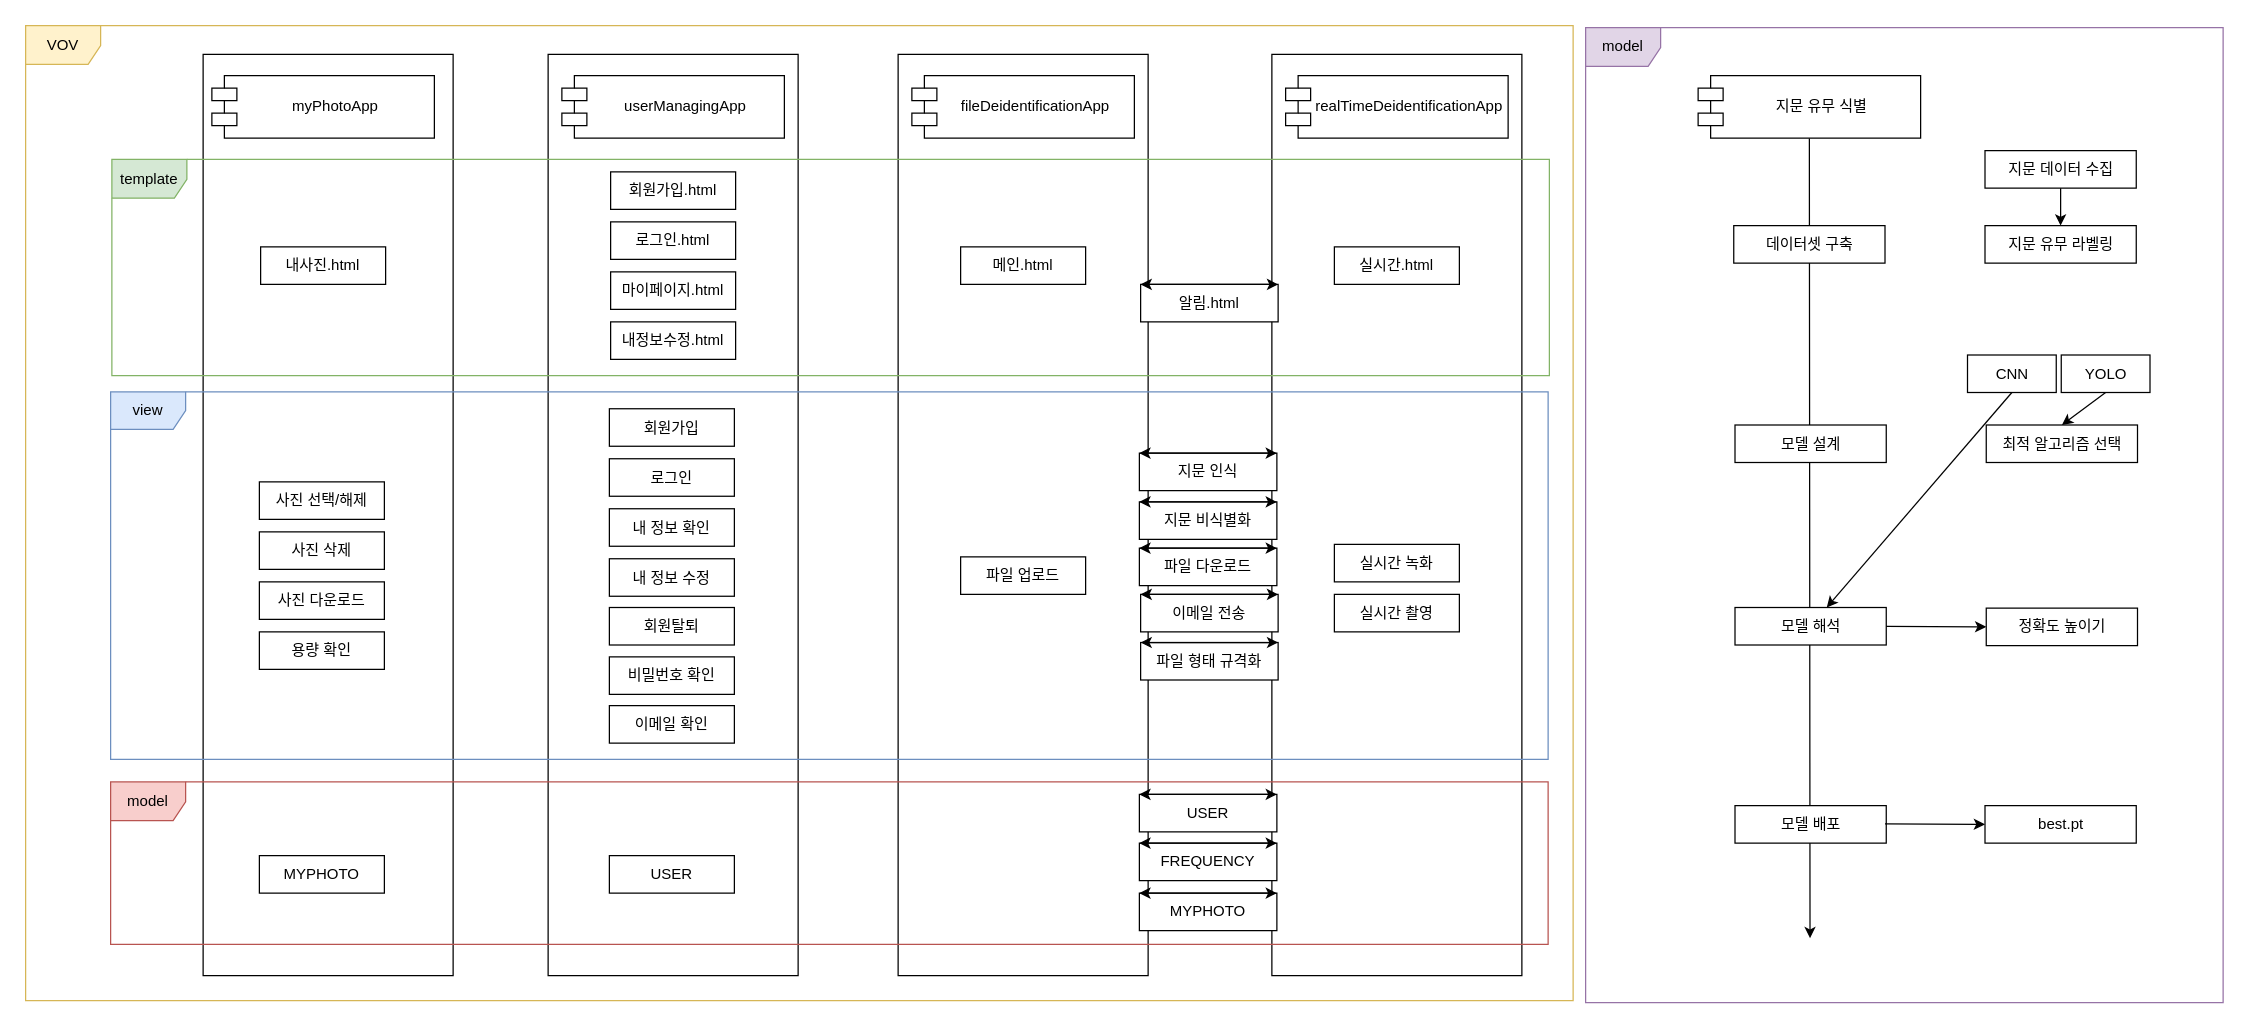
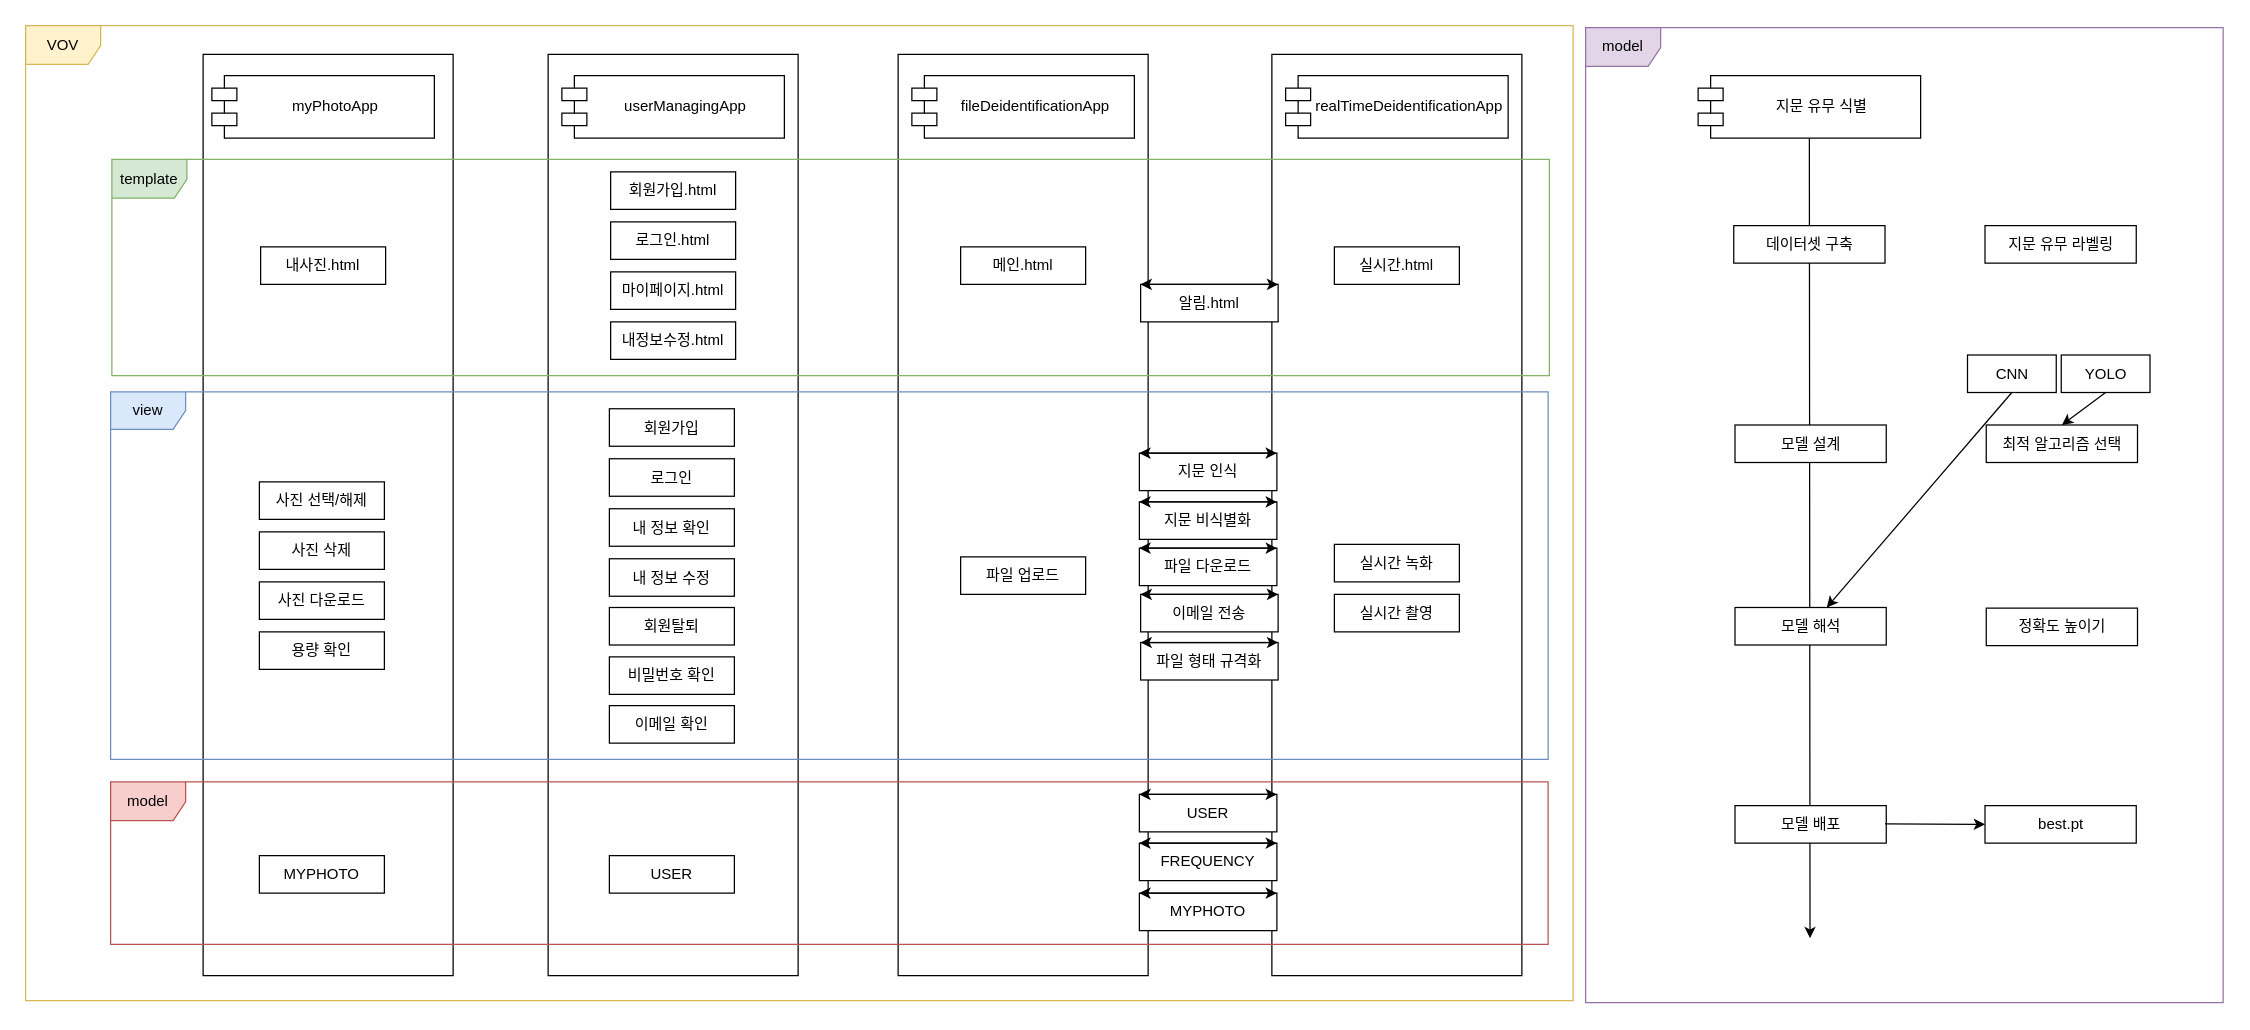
  <mxCell id="0" />
  <mxCell id="1" parent="0" />
  <mxCell id="2" value="model" style="shape=umlFrame;whiteSpace=wrap;html=1;pointerEvents=0;strokeColor=#9673a6;width=60;height=31;fillColor=#e1d5e7;" parent="1" vertex="1"><mxGeometry x="1268" y="21.5" width="510" height="780" as="geometry" /></mxCell>
  <mxCell id="3" value="" style="rounded=0;whiteSpace=wrap;html=1;fillColor=none;strokeColor=#000000;" parent="1" vertex="1"><mxGeometry x="162" y="43" width="200" height="737" as="geometry" /></mxCell>
  <mxCell id="4" value="" style="rounded=0;whiteSpace=wrap;html=1;fillColor=none;strokeColor=#000000;" parent="1" vertex="1"><mxGeometry x="438" y="43" width="200" height="737" as="geometry" /></mxCell>
  <mxCell id="5" value="" style="rounded=0;whiteSpace=wrap;html=1;fillColor=none;strokeColor=#000000;" parent="1" vertex="1"><mxGeometry x="718" y="43" width="200" height="737" as="geometry" /></mxCell>
  <mxCell id="6" value="" style="rounded=0;whiteSpace=wrap;html=1;fillColor=none;strokeColor=#000000;" parent="1" vertex="1"><mxGeometry x="1017" y="43" width="200" height="737" as="geometry" /></mxCell>
  <mxCell id="7" value="template" style="shape=umlFrame;whiteSpace=wrap;html=1;pointerEvents=0;strokeColor=#82b366;width=60;height=31;fillColor=#d5e8d4;" parent="1" vertex="1"><mxGeometry x="89" y="127" width="1150" height="173" as="geometry" /></mxCell>
  <mxCell id="8" value="myPhotoApp" style="shape=module;align=left;spacingLeft=20;align=center;verticalAlign=middle;whiteSpace=wrap;html=1;" parent="1" vertex="1"><mxGeometry x="169" y="60" width="178" height="50" as="geometry" /></mxCell>
  <mxCell id="9" value="userManagingApp" style="shape=module;align=left;spacingLeft=20;align=center;verticalAlign=middle;whiteSpace=wrap;html=1;" parent="1" vertex="1"><mxGeometry x="449" y="60" width="178" height="50" as="geometry" /></mxCell>
  <mxCell id="10" value="fileDeidentificationApp" style="shape=module;align=left;spacingLeft=20;align=center;verticalAlign=middle;whiteSpace=wrap;html=1;" parent="1" vertex="1"><mxGeometry x="729" y="60" width="178" height="50" as="geometry" /></mxCell>
  <mxCell id="11" value="realTimeDeidentificationApp" style="shape=module;align=left;spacingLeft=20;align=center;verticalAlign=middle;whiteSpace=wrap;html=1;" parent="1" vertex="1"><mxGeometry x="1028" y="60" width="178" height="50" as="geometry" /></mxCell>
  <mxCell id="12" value="내사진.html" style="html=1;whiteSpace=wrap;" parent="1" vertex="1"><mxGeometry x="208" y="197" width="100" height="30" as="geometry" /></mxCell>
  <mxCell id="13" value="실시간.html" style="html=1;whiteSpace=wrap;" parent="1" vertex="1"><mxGeometry x="1067" y="197" width="100" height="30" as="geometry" /></mxCell>
  <mxCell id="14" value="메인.html" style="html=1;whiteSpace=wrap;" parent="1" vertex="1"><mxGeometry x="768" y="197" width="100" height="30" as="geometry" /></mxCell>
  <mxCell id="15" value="회원가입.html" style="html=1;whiteSpace=wrap;" parent="1" vertex="1"><mxGeometry x="488" y="137" width="100" height="30" as="geometry" /></mxCell>
  <mxCell id="16" value="로그인.html" style="html=1;whiteSpace=wrap;" parent="1" vertex="1"><mxGeometry x="488" y="177" width="100" height="30" as="geometry" /></mxCell>
  <mxCell id="17" value="마이페이지.html" style="html=1;whiteSpace=wrap;" parent="1" vertex="1"><mxGeometry x="488" y="217" width="100" height="30" as="geometry" /></mxCell>
  <mxCell id="18" value="내정보수정.html" style="html=1;whiteSpace=wrap;" parent="1" vertex="1"><mxGeometry x="488" y="257" width="100" height="30" as="geometry" /></mxCell>
  <mxCell id="19" value="사진 선택/해제" style="html=1;whiteSpace=wrap;" parent="1" vertex="1"><mxGeometry x="207" y="385" width="100" height="30" as="geometry" /></mxCell>
  <mxCell id="20" value="사진 삭제" style="html=1;whiteSpace=wrap;" parent="1" vertex="1"><mxGeometry x="207" y="425" width="100" height="30" as="geometry" /></mxCell>
  <mxCell id="21" value="사진 다운로드" style="html=1;whiteSpace=wrap;" parent="1" vertex="1"><mxGeometry x="207" y="465" width="100" height="30" as="geometry" /></mxCell>
  <mxCell id="22" value="용량 확인" style="html=1;whiteSpace=wrap;" parent="1" vertex="1"><mxGeometry x="207" y="505" width="100" height="30" as="geometry" /></mxCell>
  <mxCell id="23" value="실시간 녹화" style="html=1;whiteSpace=wrap;" parent="1" vertex="1"><mxGeometry x="1067" y="435" width="100" height="30" as="geometry" /></mxCell>
  <mxCell id="24" value="실시간 촬영" style="html=1;whiteSpace=wrap;" parent="1" vertex="1"><mxGeometry x="1067" y="475" width="100" height="30" as="geometry" /></mxCell>
  <mxCell id="25" value="파일 업로드" style="html=1;whiteSpace=wrap;" parent="1" vertex="1"><mxGeometry x="768" y="445" width="100" height="30" as="geometry" /></mxCell>
  <mxCell id="26" value="회원가입" style="html=1;whiteSpace=wrap;" parent="1" vertex="1"><mxGeometry x="487" y="326.5" width="100" height="30" as="geometry" /></mxCell>
  <mxCell id="27" value="로그인" style="html=1;whiteSpace=wrap;" parent="1" vertex="1"><mxGeometry x="487" y="366.5" width="100" height="30" as="geometry" /></mxCell>
  <mxCell id="28" value="내 정보 확인" style="html=1;whiteSpace=wrap;" parent="1" vertex="1"><mxGeometry x="487" y="406.5" width="100" height="30" as="geometry" /></mxCell>
  <mxCell id="29" value="내 정보 수정" style="html=1;whiteSpace=wrap;" parent="1" vertex="1"><mxGeometry x="487" y="446.5" width="100" height="30" as="geometry" /></mxCell>
  <mxCell id="30" value="회원탈퇴" style="html=1;whiteSpace=wrap;" parent="1" vertex="1"><mxGeometry x="487" y="485.5" width="100" height="30" as="geometry" /></mxCell>
  <mxCell id="31" value="MYPHOTO" style="html=1;whiteSpace=wrap;" parent="1" vertex="1"><mxGeometry x="207" y="684" width="100" height="30" as="geometry" /></mxCell>
  <mxCell id="32" value="USER" style="html=1;whiteSpace=wrap;" parent="1" vertex="1"><mxGeometry x="487" y="684" width="100" height="30" as="geometry" /></mxCell>
  <mxCell id="33" value="VOV" style="shape=umlFrame;whiteSpace=wrap;html=1;pointerEvents=0;strokeColor=#d6b656;width=60;height=31;fillColor=#fff2cc;" parent="1" vertex="1"><mxGeometry x="20" width="1238" height="780" as="geometry" y="20" /></mxCell>
  <mxCell id="34" value="FREQUENCY" style="html=1;whiteSpace=wrap;" parent="1" vertex="1"><mxGeometry x="911" y="674" width="110" height="30" as="geometry" /></mxCell>
  <mxCell id="35" value="" style="endArrow=classic;startArrow=classic;html=1;rounded=0;entryX=1;entryY=0;entryDx=0;entryDy=0;exitX=0;exitY=0;exitDx=0;exitDy=0;" parent="1" source="34" target="34" edge="1"><mxGeometry width="50" height="50" relative="1" as="geometry"><mxPoint x="911" y="674" as="sourcePoint" /><mxPoint x="1015.2" y="674" as="targetPoint" /></mxGeometry></mxCell>
  <mxCell id="36" value="MYPHOTO" style="html=1;whiteSpace=wrap;" parent="1" vertex="1"><mxGeometry x="911" y="714" width="110" height="30" as="geometry" /></mxCell>
  <mxCell id="37" value="" style="endArrow=classic;startArrow=classic;html=1;rounded=0;entryX=1;entryY=0;entryDx=0;entryDy=0;exitX=0;exitY=0;exitDx=0;exitDy=0;" parent="1" source="36" target="36" edge="1"><mxGeometry width="50" height="50" relative="1" as="geometry"><mxPoint x="911" y="714" as="sourcePoint" /><mxPoint x="1015.2" y="714" as="targetPoint" /></mxGeometry></mxCell>
  <mxCell id="38" value="파일 다운로드" style="html=1;whiteSpace=wrap;" parent="1" vertex="1"><mxGeometry x="911" y="438" width="110" height="30" as="geometry" /></mxCell>
  <mxCell id="39" value="" style="endArrow=classic;startArrow=classic;html=1;rounded=0;exitX=0;exitY=0;exitDx=0;exitDy=0;entryX=1;entryY=0;entryDx=0;entryDy=0;" parent="1" source="38" target="38" edge="1"><mxGeometry width="50" height="50" relative="1" as="geometry"><mxPoint x="915" y="438" as="sourcePoint" /><mxPoint x="1015.2" y="438" as="targetPoint" /></mxGeometry></mxCell>
  <mxCell id="40" value="지문 비식별화" style="html=1;whiteSpace=wrap;" parent="1" vertex="1"><mxGeometry x="911" y="401" width="110" height="30" as="geometry" /></mxCell>
  <mxCell id="41" value="" style="endArrow=classic;startArrow=classic;html=1;rounded=0;exitX=0;exitY=0;exitDx=0;exitDy=0;entryX=1;entryY=0;entryDx=0;entryDy=0;" parent="1" source="40" target="40" edge="1"><mxGeometry width="50" height="50" relative="1" as="geometry"><mxPoint x="915" y="401" as="sourcePoint" /><mxPoint x="1015.2" y="401" as="targetPoint" /></mxGeometry></mxCell>
  <mxCell id="42" value="지문 인식" style="html=1;whiteSpace=wrap;" parent="1" vertex="1"><mxGeometry x="911" y="362" width="110" height="30" as="geometry" /></mxCell>
  <mxCell id="43" value="" style="endArrow=classic;startArrow=classic;html=1;rounded=0;exitX=0;exitY=0;exitDx=0;exitDy=0;entryX=1;entryY=0;entryDx=0;entryDy=0;" parent="1" source="42" target="42" edge="1"><mxGeometry width="50" height="50" relative="1" as="geometry"><mxPoint x="916" y="362" as="sourcePoint" /><mxPoint x="1016.2" y="362" as="targetPoint" /></mxGeometry></mxCell>
  <mxCell id="44" value="알림.html" style="html=1;whiteSpace=wrap;" parent="1" vertex="1"><mxGeometry x="912" y="227" width="110" height="30" as="geometry" /></mxCell>
  <mxCell id="45" value="" style="endArrow=classic;startArrow=classic;html=1;rounded=0;exitX=0;exitY=0;exitDx=0;exitDy=0;entryX=1;entryY=0;entryDx=0;entryDy=0;" parent="1" source="44" target="44" edge="1"><mxGeometry width="50" height="50" relative="1" as="geometry"><mxPoint x="916" y="225.95" as="sourcePoint" /><mxPoint x="1016.2" y="225.95" as="targetPoint" /></mxGeometry></mxCell>
  <mxCell id="46" value="view" style="shape=umlFrame;whiteSpace=wrap;html=1;pointerEvents=0;strokeColor=#6c8ebf;fillColor=#dae8fc;" parent="1" vertex="1"><mxGeometry x="88" y="313" width="1150" height="294" as="geometry" /></mxCell>
  <mxCell id="47" value="model" style="shape=umlFrame;whiteSpace=wrap;html=1;pointerEvents=0;strokeColor=#b85450;width=60;height=31;fillColor=#f8cecc;" parent="1" vertex="1"><mxGeometry x="88" y="625" width="1150" height="130" as="geometry" /></mxCell>
  <mxCell id="48" value="비밀번호 확인" style="html=1;whiteSpace=wrap;" parent="1" vertex="1"><mxGeometry x="487" y="525" width="100" height="30" as="geometry" /></mxCell>
  <mxCell id="49" value="이메일 확인" style="html=1;whiteSpace=wrap;" parent="1" vertex="1"><mxGeometry x="487" y="564" width="100" height="30" as="geometry" /></mxCell>
  <mxCell id="50" value="이메일 전송" style="html=1;whiteSpace=wrap;" parent="1" vertex="1"><mxGeometry x="912" y="475" width="110" height="30" as="geometry" /></mxCell>
  <mxCell id="51" value="" style="endArrow=classic;startArrow=classic;html=1;rounded=0;exitX=0;exitY=0;exitDx=0;exitDy=0;entryX=1;entryY=0;entryDx=0;entryDy=0;" parent="1" source="50" target="50" edge="1"><mxGeometry width="50" height="50" relative="1" as="geometry"><mxPoint x="916" y="475" as="sourcePoint" /><mxPoint x="1016.2" y="475" as="targetPoint" /></mxGeometry></mxCell>
  <mxCell id="52" value="파일 형태 규격화" style="html=1;whiteSpace=wrap;" parent="1" vertex="1"><mxGeometry x="912" y="513.5" width="110" height="30" as="geometry" /></mxCell>
  <mxCell id="53" value="" style="endArrow=classic;startArrow=classic;html=1;rounded=0;exitX=0;exitY=0;exitDx=0;exitDy=0;entryX=1;entryY=0;entryDx=0;entryDy=0;" parent="1" source="52" target="52" edge="1"><mxGeometry width="50" height="50" relative="1" as="geometry"><mxPoint x="916" y="513.5" as="sourcePoint" /><mxPoint x="1016.2" y="513.5" as="targetPoint" /></mxGeometry></mxCell>
  <mxCell id="54" value="USER" style="html=1;whiteSpace=wrap;" parent="1" vertex="1"><mxGeometry x="911" y="635" width="110" height="30" as="geometry" /></mxCell>
  <mxCell id="55" value="" style="endArrow=classic;startArrow=classic;html=1;rounded=0;entryX=1;entryY=0;entryDx=0;entryDy=0;exitX=0;exitY=0;exitDx=0;exitDy=0;" parent="1" source="54" target="54" edge="1"><mxGeometry width="50" height="50" relative="1" as="geometry"><mxPoint x="911" y="635" as="sourcePoint" /><mxPoint x="1015.2" y="635" as="targetPoint" /></mxGeometry></mxCell>
  <mxCell id="56" style="edgeStyle=orthogonalEdgeStyle;rounded=0;orthogonalLoop=1;jettySize=auto;html=1;exitX=0.5;exitY=1;exitDx=0;exitDy=0;entryX=0.352;entryY=0.934;entryDx=0;entryDy=0;entryPerimeter=0;" parent="1" source="57" target="2" edge="1"><mxGeometry relative="1" as="geometry" /></mxCell>
  <mxCell id="57" value="지문 유무 식별" style="shape=module;align=left;spacingLeft=20;align=center;verticalAlign=middle;whiteSpace=wrap;html=1;" parent="1" vertex="1"><mxGeometry x="1358" y="60" width="178" height="50" as="geometry" /></mxCell>
  <mxCell id="58" value="" style="group" parent="1" vertex="1" connectable="0"><mxGeometry x="1387.5" y="485.5" width="322" height="33.5" as="geometry" /></mxCell>
  <mxCell id="59" value="모델 해석" style="html=1;whiteSpace=wrap;" parent="58" vertex="1"><mxGeometry width="121" height="30" as="geometry" /></mxCell>
  <mxCell id="60" value="" style="group" parent="58" vertex="1" connectable="0"><mxGeometry x="201" y="3.5" width="121" height="30" as="geometry" /></mxCell>
  <mxCell id="61" value="" style="group" parent="60" vertex="1" connectable="0"><mxGeometry y="-3" width="121" height="30" as="geometry" /></mxCell>
  <mxCell id="62" value="정확도 높이기" style="html=1;whiteSpace=wrap;" parent="61" vertex="1"><mxGeometry width="121" height="30" as="geometry" /></mxCell>
- <mxCell id="63" value="" style="endArrow=classic;html=1;rounded=0;exitX=1;exitY=0.5;exitDx=0;exitDy=0;entryX=0;entryY=0.5;entryDx=0;entryDy=0;" parent="58" source="59" target="62" edge="1"><mxGeometry width="50" height="50" relative="1" as="geometry"><mxPoint x="-189" y="109" as="sourcePoint" /><mxPoint x="171" y="67" as="targetPoint" /></mxGeometry></mxCell>
  <mxCell id="64" value="" style="group" parent="1" vertex="1" connectable="0"><mxGeometry x="1387.5" y="283.5" width="332" height="86" as="geometry" /></mxCell>
  <mxCell id="65" value="모델 설계" style="html=1;whiteSpace=wrap;" parent="64" vertex="1"><mxGeometry y="56" width="121" height="30" as="geometry" /></mxCell>
  <mxCell id="66" value="" style="group" parent="64" vertex="1" connectable="0"><mxGeometry x="201" y="56" width="121" height="30" as="geometry" /></mxCell>
  <mxCell id="67" value="" style="group" parent="66" vertex="1" connectable="0"><mxGeometry width="121" height="30" as="geometry" /></mxCell>
  <mxCell id="68" value="최적 알고리즘 선택" style="html=1;whiteSpace=wrap;" parent="67" vertex="1"><mxGeometry width="121" height="30" as="geometry" /></mxCell>
  <mxCell id="69" value="" style="group" parent="64" vertex="1" connectable="0"><mxGeometry x="161" width="121" height="30" as="geometry" /></mxCell>
  <mxCell id="70" value="" style="group" parent="69" vertex="1" connectable="0"><mxGeometry x="25" width="71" height="30" as="geometry" /></mxCell>
  <mxCell id="71" value="CNN" style="html=1;whiteSpace=wrap;" parent="70" vertex="1"><mxGeometry width="71" height="30" as="geometry" /></mxCell>
  <mxCell id="72" value="" style="group" parent="64" vertex="1" connectable="0"><mxGeometry x="261" width="71" height="30" as="geometry" /></mxCell>
  <mxCell id="73" value="" style="group" parent="72" vertex="1" connectable="0"><mxGeometry width="71" height="30" as="geometry" /></mxCell>
  <mxCell id="74" value="YOLO" style="html=1;whiteSpace=wrap;" parent="73" vertex="1"><mxGeometry width="71" height="30" as="geometry" /></mxCell>
  <mxCell id="75" value="" style="endArrow=classic;html=1;rounded=0;entryX=0.5;entryY=0;entryDx=0;entryDy=0;exitX=0.5;exitY=1;exitDx=0;exitDy=0;" parent="64" source="74" target="68" edge="1"><mxGeometry width="50" height="50" relative="1" as="geometry"><mxPoint x="242" y="43" as="sourcePoint" /><mxPoint x="272" y="66" as="targetPoint" /></mxGeometry></mxCell>
  <mxCell id="76" value="" style="endArrow=classic;html=1;rounded=0;exitX=0.5;exitY=1;exitDx=0;exitDy=0;" parent="64" source="71" target="59" edge="1"><mxGeometry width="50" height="50" relative="1" as="geometry"><mxPoint x="-179" y="109" as="sourcePoint" /><mxPoint x="-129" y="59" as="targetPoint" /></mxGeometry></mxCell>
  <mxCell id="77" value="" style="group" parent="1" vertex="1" connectable="0"><mxGeometry x="1386.5" y="120" width="322" height="90" as="geometry" /></mxCell>
  <mxCell id="78" value="데이터셋 구축" style="html=1;whiteSpace=wrap;" parent="77" vertex="1"><mxGeometry y="60" width="121" height="30" as="geometry" /></mxCell>
  <mxCell id="79" value="" style="group" parent="77" vertex="1" connectable="0"><mxGeometry x="201" y="60" width="121" height="30" as="geometry" /></mxCell>
  <mxCell id="80" value="지문 유무 라벨링" style="html=1;whiteSpace=wrap;" parent="79" vertex="1"><mxGeometry width="121" height="30" as="geometry" /></mxCell>
  <mxCell id="81" value="" style="group" parent="77" vertex="1" connectable="0"><mxGeometry x="201" width="121" height="30" as="geometry" /></mxCell>
- <mxCell id="82" value="지문 데이터 수집" style="html=1;whiteSpace=wrap;" parent="81" vertex="1"><mxGeometry width="121" height="30" as="geometry" /></mxCell>
- <mxCell id="83" value="" style="endArrow=classic;html=1;rounded=0;entryX=0.5;entryY=0;entryDx=0;entryDy=0;exitX=0.5;exitY=1;exitDx=0;exitDy=0;" parent="77" source="82" target="80" edge="1"><mxGeometry width="50" height="50" relative="1" as="geometry"><mxPoint x="-149" y="103" as="sourcePoint" /><mxPoint x="-99" y="53" as="targetPoint" /></mxGeometry></mxCell>
  <mxCell id="84" value="모델 배포" style="html=1;whiteSpace=wrap;" parent="1" vertex="1"><mxGeometry x="1387.5" y="644" width="121" height="30" as="geometry" /></mxCell>
  <mxCell id="85" value="" style="group" vertex="1" connectable="0" parent="1"><mxGeometry x="1587.5" y="647" width="121" height="30" as="geometry" /></mxCell>
  <mxCell id="86" value="" style="group" vertex="1" connectable="0" parent="85"><mxGeometry y="-3" width="121" height="30" as="geometry" /></mxCell>
  <mxCell id="87" value="best.pt" style="html=1;whiteSpace=wrap;" vertex="1" parent="86"><mxGeometry width="121" height="30" as="geometry" /></mxCell>
  <mxCell id="88" value="" style="endArrow=classic;html=1;rounded=0;exitX=1;exitY=0.5;exitDx=0;exitDy=0;entryX=0;entryY=0.5;entryDx=0;entryDy=0;" edge="1" parent="1" target="87"><mxGeometry width="50" height="50" relative="1" as="geometry"><mxPoint x="1507.5" y="658.5" as="sourcePoint" /><mxPoint x="188" y="245" as="targetPoint" /></mxGeometry></mxCell>
